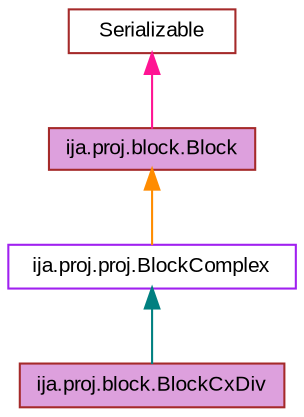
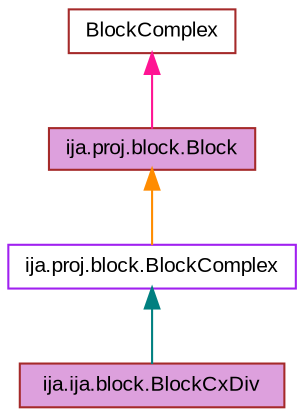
  digraph {
    fontname="Liberation Sans"
    node [color=brown fillcolor=plum fontname="Liberation Sans" fontsize=10 shape=record style=filled]
    edge [dir=back fontname="Liberation Sans" fontsize=10 labelfontname=Helvetica labelfontsize=10 style=solid]
-   n1 [fontcolor=black height=0.2 label="ija.proj.block.BlockCxDiv" width=0.4]
-   n2 [color=purple fillcolor=white height=0.2 label="ija.proj.proj.BlockComplex" width=0.4]
+   n1 [fontcolor=black height=0.2 label="ija.ija.block.BlockCxDiv" width=0.4]
+   n2 [color=purple fillcolor=white height=0.2 label="ija.proj.block.BlockComplex" width=0.4]
    n3 [height=0.2 label="ija.proj.block.Block" width=0.4]
-   n4 [fillcolor=white height=0.2 label=Serializable width=0.4]
+   n4 [fillcolor=white height=0.2 label=BlockComplex width=0.4]
    n2 -> n1 [color=teal]
    n3 -> n2 [color=darkorange]
    n4 -> n3 [color=deeppink]
  }
